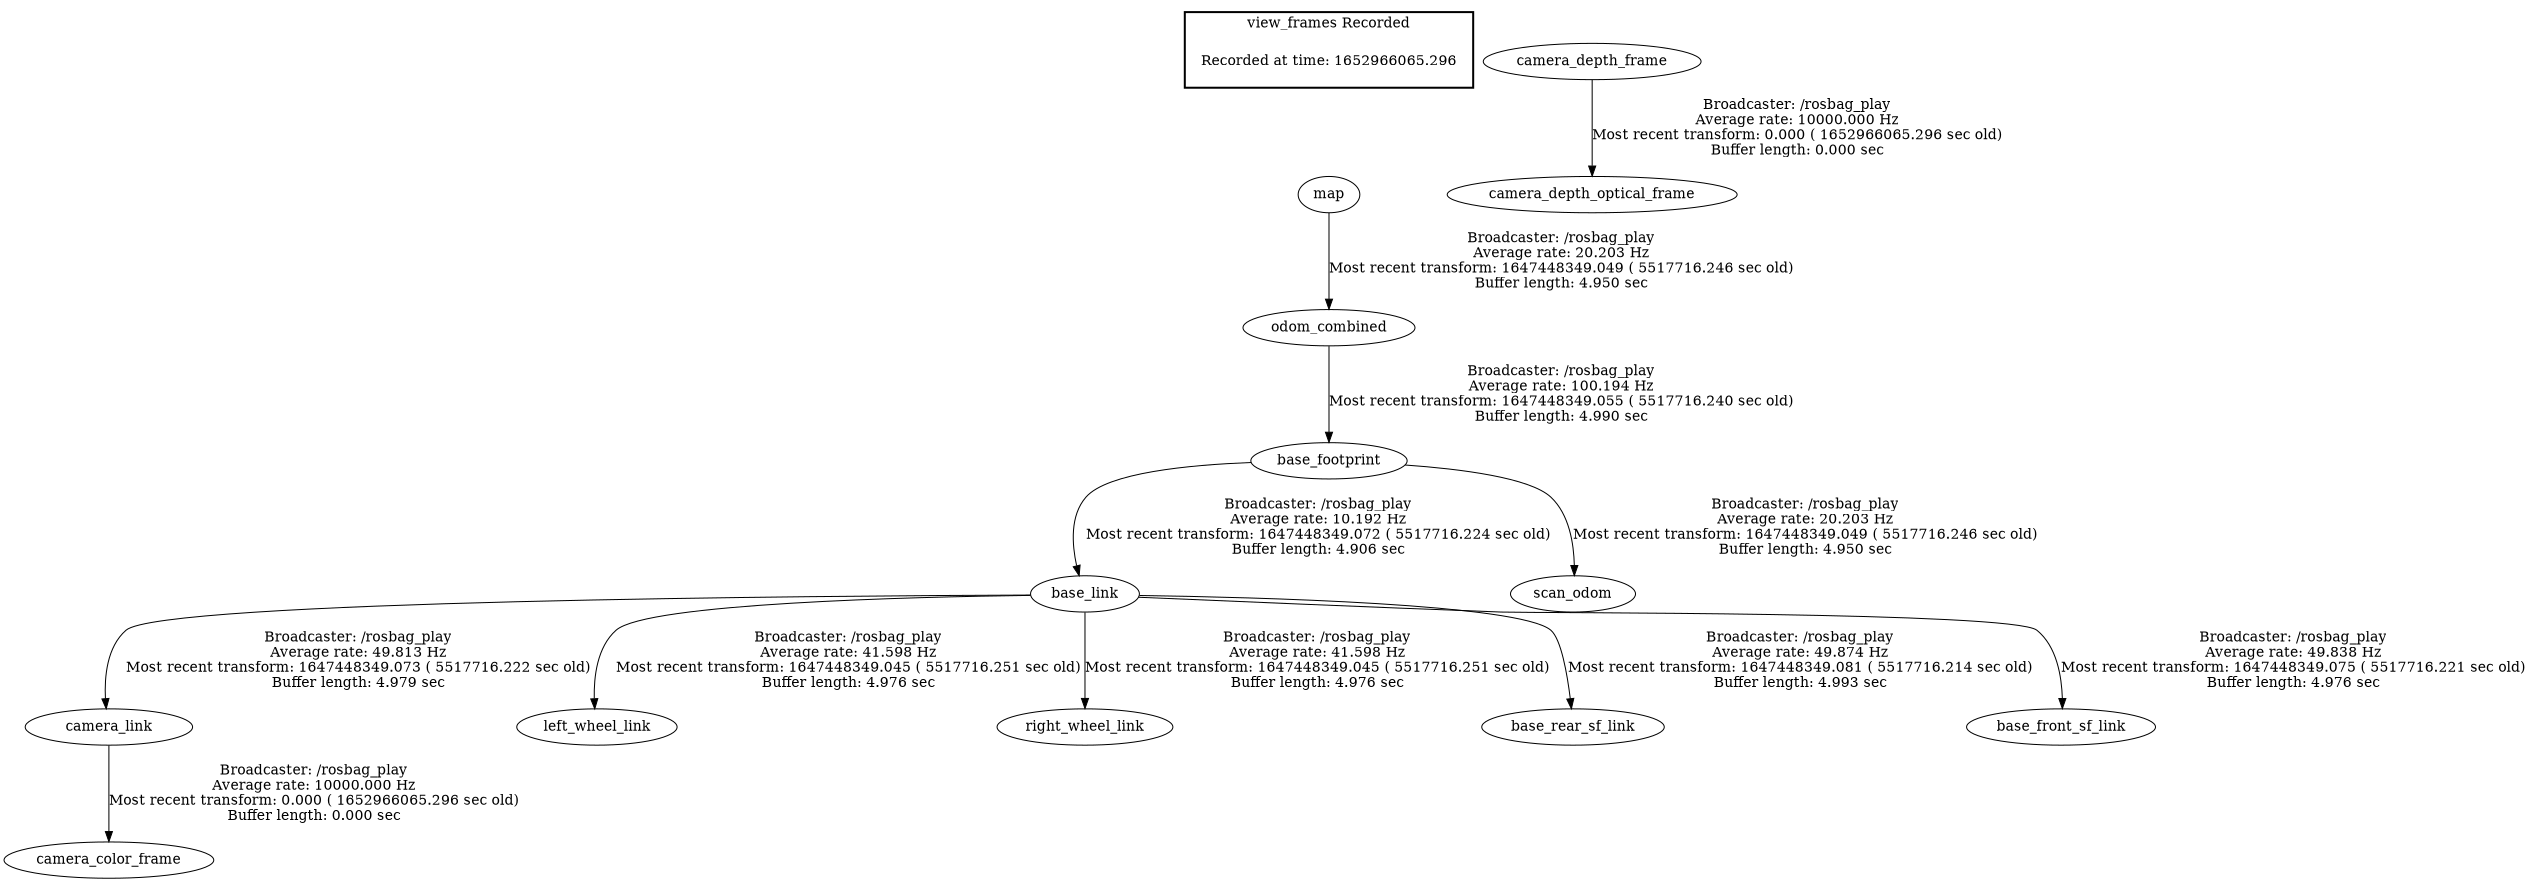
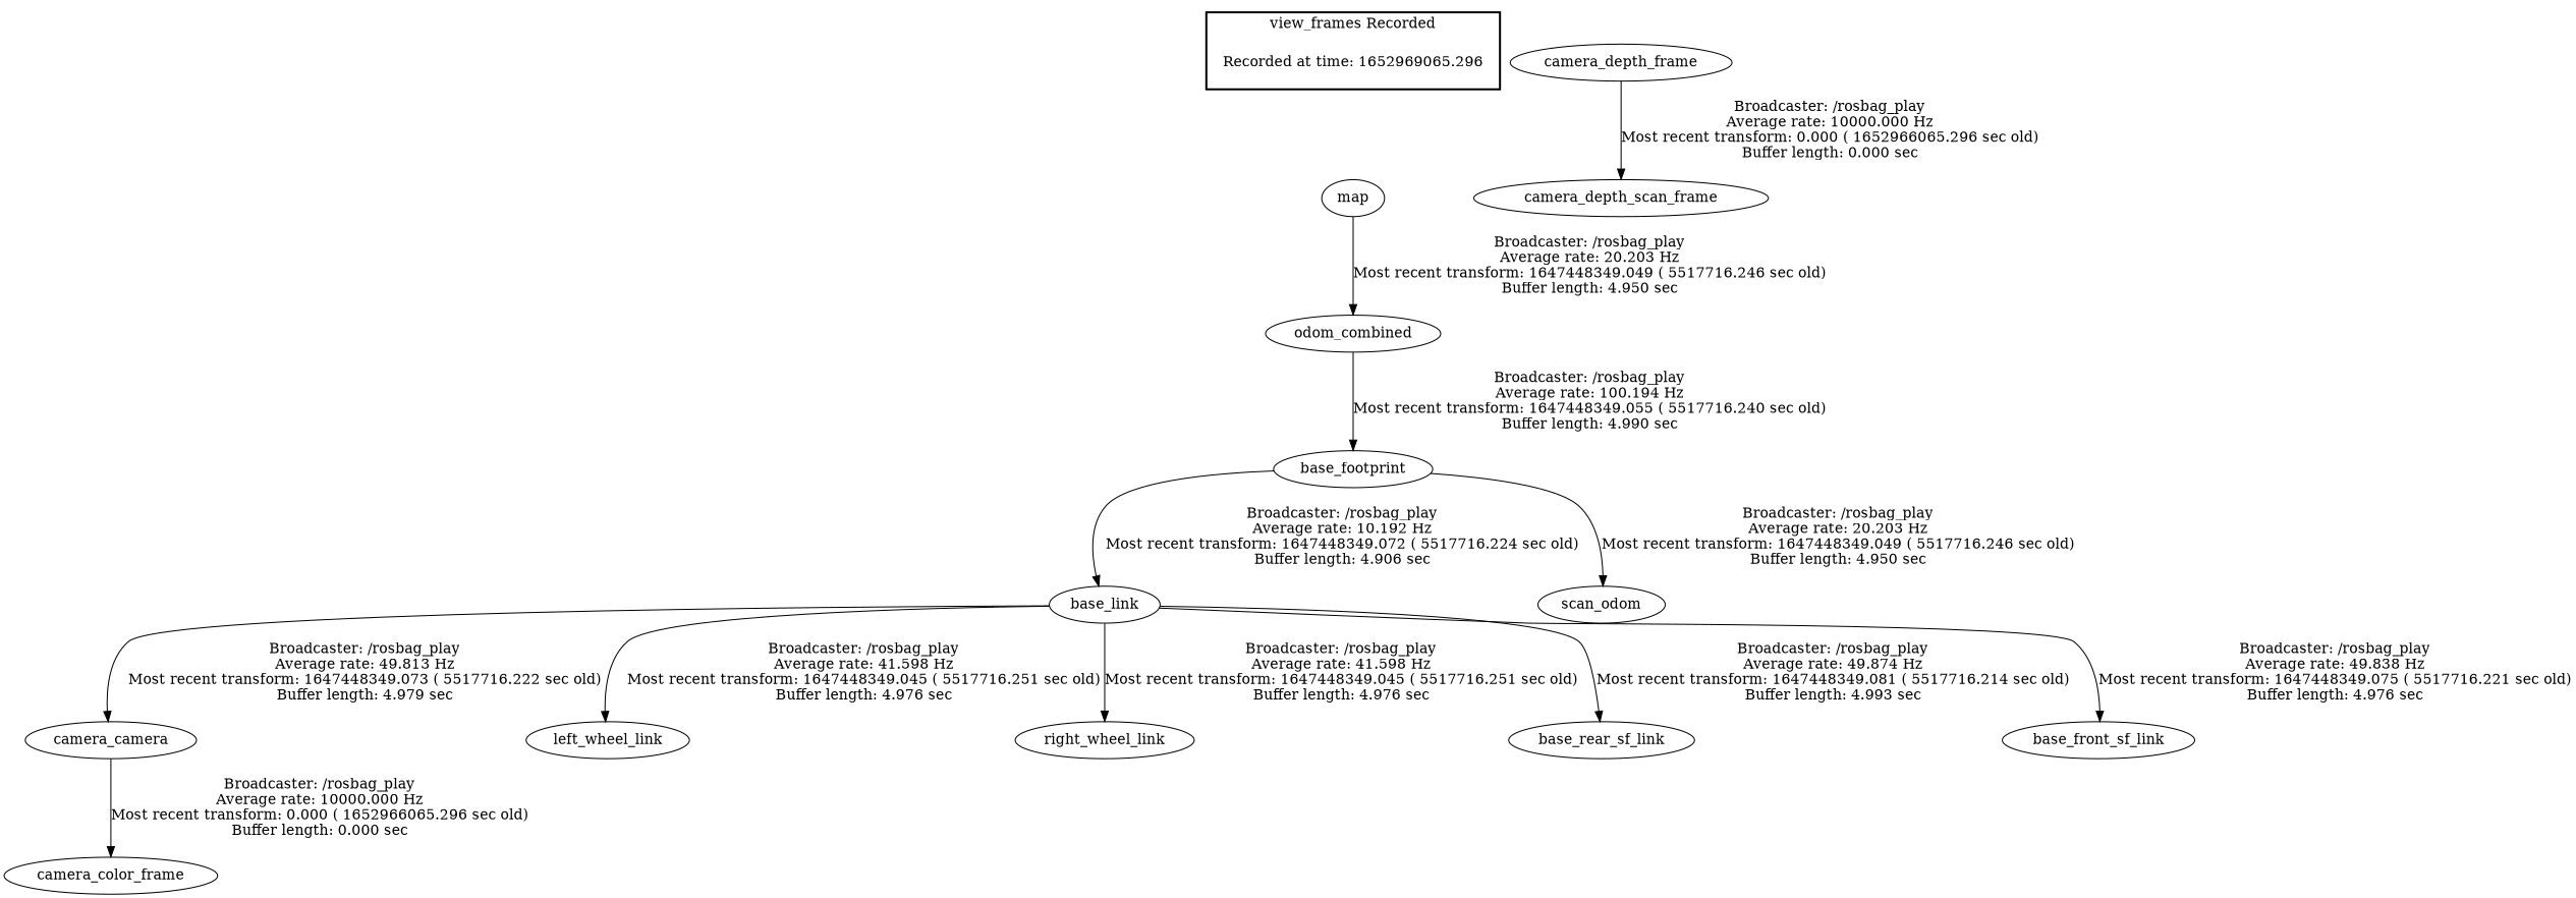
  digraph {
-   "Recorded at time: 1652966065.296" [shape=plaintext]
+   "Recorded at time: 1652966065.296" [shape=plaintext label="Recorded at time: 1652969065.296"]
    map
-   camera_link
+   camera_link [label=camera_camera]
    camera_color_frame
    camera_depth_frame
-   camera_depth_optical_frame
+   camera_depth_optical_frame [label=camera_depth_scan_frame]
    base_link
    left_wheel_link
    right_wheel_link
    base_rear_sf_link
    base_front_sf_link
    odom_combined
    base_footprint
    scan_odom
    subgraph cluster_1 {
      color=black
      label="view_frames Recorded"
      style=bold
      "Recorded at time: 1652966065.296"
    }
    "Recorded at time: 1652966065.296" -> map [style=invis]
    map -> odom_combined [label="Broadcaster: /rosbag_play\nAverage rate: 20.203 Hz\nMost recent transform: 1647448349.049 ( 5517716.246 sec old)\nBuffer length: 4.950 sec\n"]
    camera_link -> camera_color_frame [label="Broadcaster: /rosbag_play\nAverage rate: 10000.000 Hz\nMost recent transform: 0.000 ( 1652966065.296 sec old)\nBuffer length: 0.000 sec\n"]
    camera_depth_frame -> camera_depth_optical_frame [label="Broadcaster: /rosbag_play\nAverage rate: 10000.000 Hz\nMost recent transform: 0.000 ( 1652966065.296 sec old)\nBuffer length: 0.000 sec\n"]
    base_link -> camera_link [label="Broadcaster: /rosbag_play\nAverage rate: 49.813 Hz\nMost recent transform: 1647448349.073 ( 5517716.222 sec old)\nBuffer length: 4.979 sec\n"]
    base_link -> left_wheel_link [label="Broadcaster: /rosbag_play\nAverage rate: 41.598 Hz\nMost recent transform: 1647448349.045 ( 5517716.251 sec old)\nBuffer length: 4.976 sec\n"]
    base_link -> right_wheel_link [label="Broadcaster: /rosbag_play\nAverage rate: 41.598 Hz\nMost recent transform: 1647448349.045 ( 5517716.251 sec old)\nBuffer length: 4.976 sec\n"]
    base_link -> base_rear_sf_link [label="Broadcaster: /rosbag_play\nAverage rate: 49.874 Hz\nMost recent transform: 1647448349.081 ( 5517716.214 sec old)\nBuffer length: 4.993 sec\n"]
    base_link -> base_front_sf_link [label="Broadcaster: /rosbag_play\nAverage rate: 49.838 Hz\nMost recent transform: 1647448349.075 ( 5517716.221 sec old)\nBuffer length: 4.976 sec\n"]
    odom_combined -> base_footprint [label="Broadcaster: /rosbag_play\nAverage rate: 100.194 Hz\nMost recent transform: 1647448349.055 ( 5517716.240 sec old)\nBuffer length: 4.990 sec\n"]
    base_footprint -> base_link [label="Broadcaster: /rosbag_play\nAverage rate: 10.192 Hz\nMost recent transform: 1647448349.072 ( 5517716.224 sec old)\nBuffer length: 4.906 sec\n"]
    base_footprint -> scan_odom [label="Broadcaster: /rosbag_play\nAverage rate: 20.203 Hz\nMost recent transform: 1647448349.049 ( 5517716.246 sec old)\nBuffer length: 4.950 sec\n"]
  }
